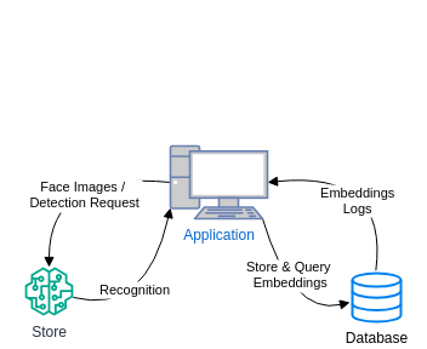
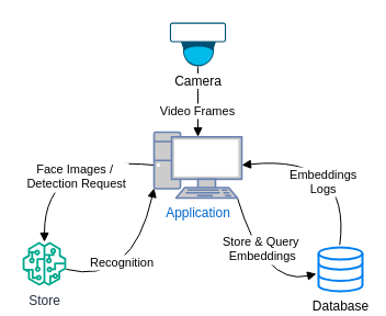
  <mxCell id="0" />
  <mxCell id="1" parent="0" />
+ <mxCell id="2" value="Video Frames" style="curved=1;startArrow=none;endArrow=block;exitX=0.5;exitY=1;entryX=0.5;entryY=0.07;exitDx=0;exitDy=0;exitPerimeter=0;entryDx=0;entryDy=0;entryPerimeter=0;" parent="1" source="9" target="10" edge="1"><mxGeometry x="0.246" relative="1" as="geometry"><Array as="points" /><mxPoint x="189.5" y="62" as="sourcePoint" /><mxPoint x="194" y="150" as="targetPoint" /><mxPoint as="offset" /></mxGeometry></mxCell>
  <mxCell id="3" value="Face Images / &#10;Detection Request" style="curved=1;startArrow=none;endArrow=block;exitX=0;exitY=0.5;exitDx=0;exitDy=0;exitPerimeter=0;" parent="1" source="10" target="7" edge="1"><mxGeometry x="-0.239" y="17" relative="1" as="geometry"><Array as="points"><mxPoint x="40" y="140" /></Array><mxPoint x="132.5" y="191.85" as="sourcePoint" /><mxPoint x="-29.529" y="280" as="targetPoint" /><mxPoint as="offset" /></mxGeometry></mxCell>
  <mxCell id="4" value="Recognition" style="curved=1;startArrow=none;endArrow=block;entryX=0;entryY=0.85;entryDx=0;entryDy=0;entryPerimeter=0;" parent="1" source="7" target="10" edge="1"><mxGeometry x="-0.37" y="19" relative="1" as="geometry"><Array as="points"><mxPoint x="120" y="260" /></Array><mxPoint x="29.912" y="280" as="sourcePoint" /><mxPoint x="169.4" y="195" as="targetPoint" /><mxPoint as="offset" /></mxGeometry></mxCell>
  <mxCell id="5" value="Store &amp; Query &#10;Embeddings" style="curved=1;startArrow=none;endArrow=block;exitX=0.95;exitY=1;entryX=-0.048;entryY=0.603;entryDx=0;entryDy=0;entryPerimeter=0;exitDx=0;exitDy=0;exitPerimeter=0;" parent="1" source="10" target="8" edge="1"><mxGeometry x="-0.236" y="9" relative="1" as="geometry"><Array as="points"><mxPoint x="240" y="260" /></Array><mxPoint x="218.6" y="195" as="sourcePoint" /><mxPoint x="350" y="280" as="targetPoint" /><mxPoint as="offset" /></mxGeometry></mxCell>
  <mxCell id="6" value="Embeddings&#10;Logs" style="curved=1;startArrow=none;endArrow=block;exitX=0.484;exitY=-0.058;exitDx=0;exitDy=0;exitPerimeter=0;entryX=1;entryY=0.5;entryDx=0;entryDy=0;entryPerimeter=0;" parent="1" source="8" target="10" edge="1"><mxGeometry x="0.202" y="22" relative="1" as="geometry"><Array as="points"><mxPoint x="320" y="140" /></Array><mxPoint x="415.216" y="280" as="sourcePoint" /><mxPoint x="255.5" y="191.85" as="targetPoint" /><mxPoint as="offset" /></mxGeometry></mxCell>
  <mxCell id="7" value="Store" style="sketch=0;outlineConnect=0;fontColor=#232F3E;gradientColor=none;fillColor=#01A88D;strokeColor=none;dashed=0;verticalLabelPosition=bottom;verticalAlign=top;align=center;html=1;fontSize=12;fontStyle=0;aspect=fixed;pointerEvents=1;shape=mxgraph.aws4.sagemaker_model;" parent="1" vertex="1"><mxGeometry x="20" y="220" width="40" height="40" as="geometry" /></mxCell>
  <mxCell id="8" value="Database" style="html=1;verticalLabelPosition=bottom;align=center;labelBackgroundColor=#ffffff;verticalAlign=top;strokeWidth=2;strokeColor=#0080F0;shadow=0;dashed=0;shape=mxgraph.ios7.icons.data;" parent="1" vertex="1"><mxGeometry x="290" y="225" width="40" height="40" as="geometry" /></mxCell>
+ <mxCell id="9" value="&lt;span style=&quot;color: rgb(0, 0, 0); background-color: light-dark(#ffffff, var(--ge-dark-color, #121212));&quot;&gt;Camera&lt;/span&gt;" style="points=[[0.015,0.015,0],[0.5,0,0],[0.985,0.015,0],[1,0.22,0],[0.985,0.43,0],[0.73,0.85,0],[0.5,1,0],[0.285,0.85,0],[0.015,0.43,0],[0,0.22,0]];verticalLabelPosition=bottom;sketch=0;html=1;verticalAlign=top;aspect=fixed;align=center;pointerEvents=1;shape=mxgraph.cisco19.surveillance_camera;fillColor=#005073;strokeColor=none;" parent="1" vertex="1"><mxGeometry x="154.4" y="20" width="51.2" height="40" as="geometry" /></mxCell>
  <mxCell id="10" value="&lt;font&gt;Application&lt;/font&gt;" style="fontColor=#0066CC;verticalAlign=top;verticalLabelPosition=bottom;labelPosition=center;align=center;html=1;outlineConnect=0;fillColor=#CCCCCC;strokeColor=#6881B3;gradientColor=none;gradientDirection=north;strokeWidth=2;shape=mxgraph.networks.pc;" parent="1" vertex="1"><mxGeometry x="140" y="120" width="80" height="60" as="geometry" /></mxCell>
